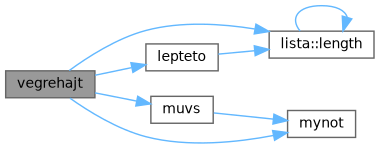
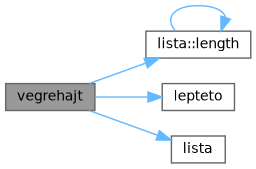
  digraph {
    rankdir=LR
    node [color=grey40 fillcolor=white fontname=Helvetica fontsize=10 shape=box style=filled]
    edge [color=steelblue1 fontname=Helvetica fontsize=10 labelfontname=Helvetica labelfontsize=10 style=solid]
    n1 [color=gray40 fillcolor=grey60 fontcolor=black height=0.2 label=vegrehajt width=0.4]
    n2 [height=0.2 label="lista::length" width=0.4]
    n3 [height=0.2 label=lepteto width=0.4]
-   n4 [height=0.2 label=muvs width=0.4]
-   n5 [height=0.2 label=mynot width=0.4]
+   n5 [height=0.2 label=lista width=0.4]
    n1 -> n2
    n1 -> n3
-   n1 -> n4
    n1 -> n5
    n2 -> n2
-   n3 -> n2
-   n4 -> n5
  }
